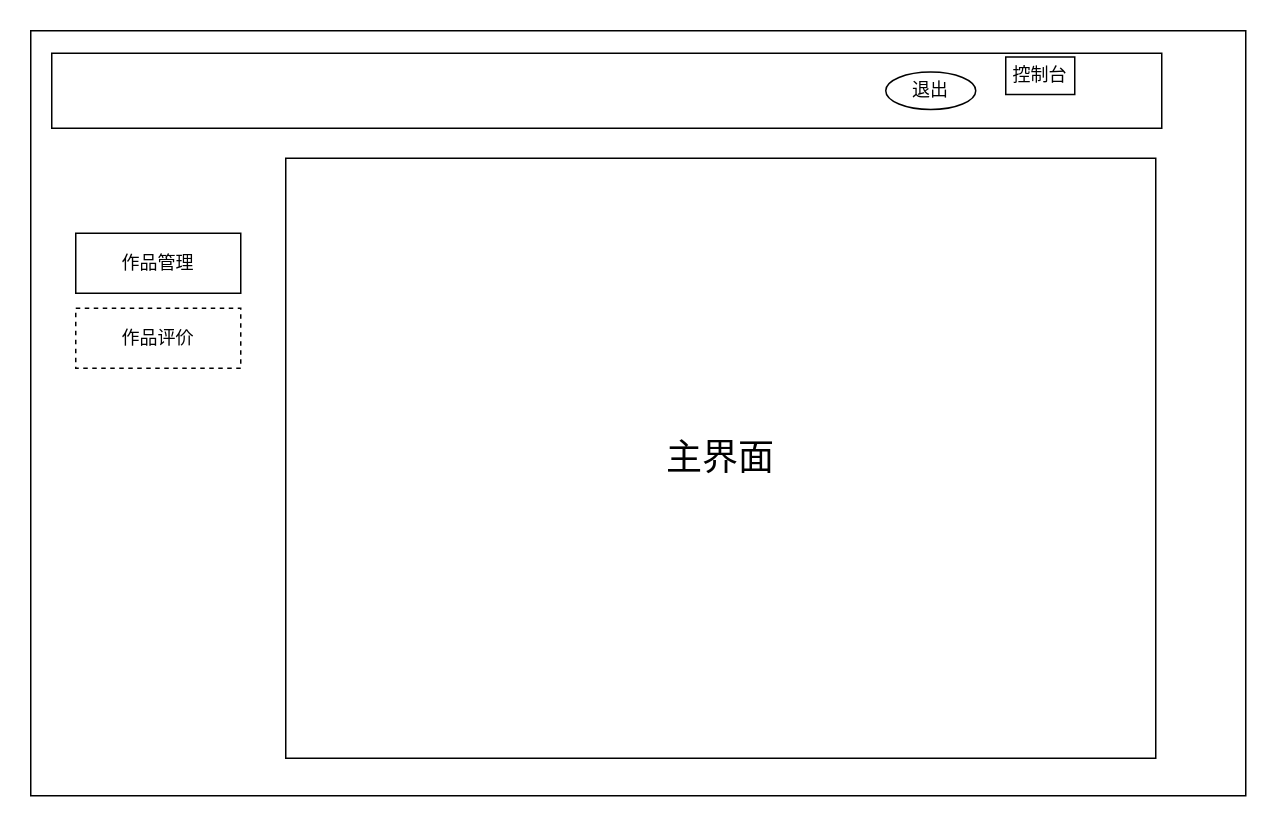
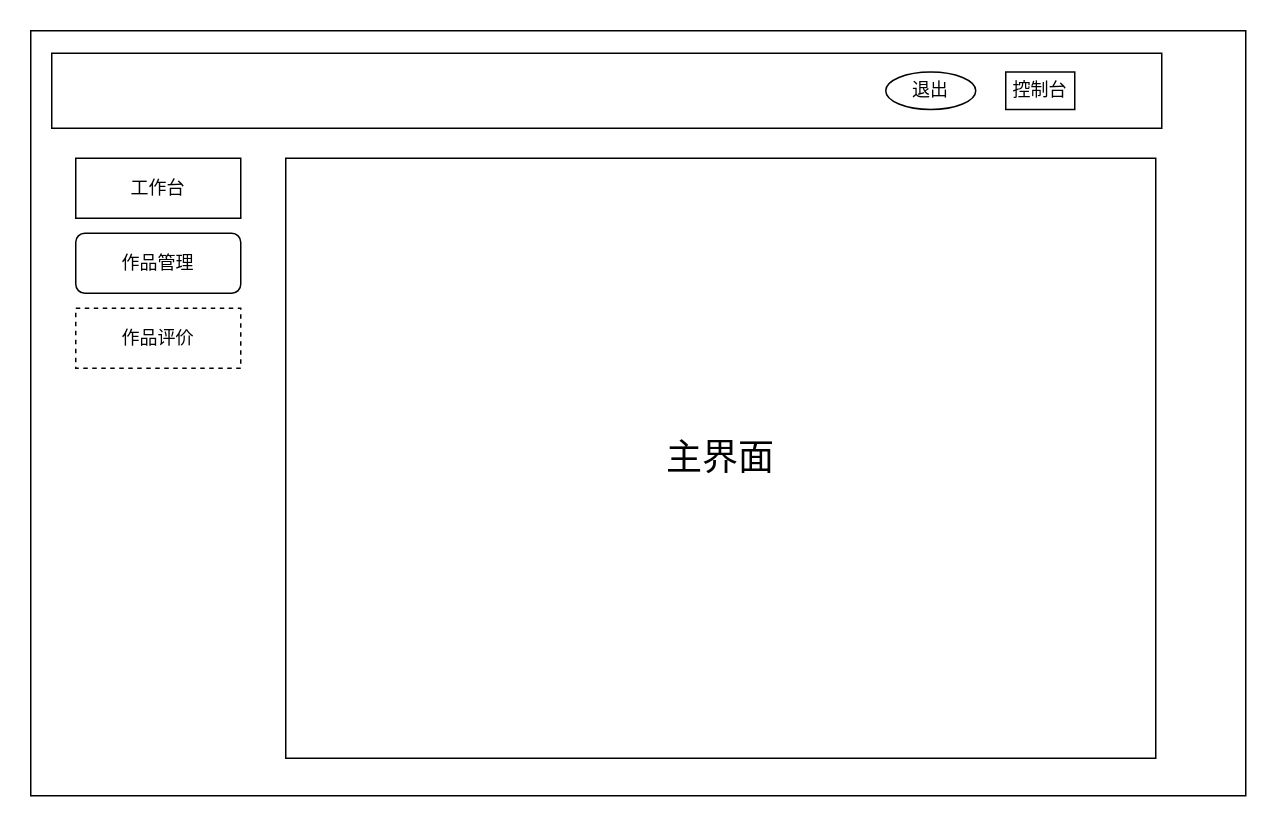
  <mxCell id="0" />
  <mxCell id="1" parent="0" />
  <mxCell id="2" value="" style="rounded=0;whiteSpace=wrap;html=1;" vertex="1" parent="1"><mxGeometry x="20" y="20" width="810" height="510" as="geometry" /></mxCell>
- <mxCell id="4" value="作品管理" style="rounded=0;whiteSpace=wrap;html=1;" vertex="1" parent="1"><mxGeometry x="50" y="155" width="110" height="40" as="geometry" /></mxCell>
+ <mxCell id="3" value="工作台" style="rounded=0;whiteSpace=wrap;html=1;" vertex="1" parent="1"><mxGeometry x="50" y="105" width="110" height="40" as="geometry" /></mxCell>
+ <mxCell id="4" value="作品管理" style="whiteSpace=wrap;html=1;rounded=1;" vertex="1" parent="1"><mxGeometry x="50" y="155" width="110" height="40" as="geometry" /></mxCell>
  <mxCell id="5" value="作品评价" style="rounded=0;whiteSpace=wrap;html=1;dashed=1;" vertex="1" parent="1"><mxGeometry x="50" y="205" width="110" height="40" as="geometry" /></mxCell>
  <mxCell id="6" value="&lt;font style=&quot;font-size: 24px;&quot;&gt;主界面&lt;/font&gt;" style="rounded=0;whiteSpace=wrap;html=1;" vertex="1" parent="1"><mxGeometry x="190" y="105" width="580" height="400" as="geometry" /></mxCell>
  <mxCell id="7" value="" style="rounded=0;whiteSpace=wrap;html=1;" vertex="1" parent="1"><mxGeometry x="34" y="35" width="740" height="50" as="geometry" /></mxCell>
  <mxCell id="8" value="退出" style="ellipse;whiteSpace=wrap;html=1;" vertex="1" parent="1"><mxGeometry x="590" y="47.5" width="60" height="25" as="geometry" /></mxCell>
- <mxCell id="9" value="控制台" style="rounded=0;whiteSpace=wrap;html=1;" vertex="1" parent="1"><mxGeometry x="670" y="37.5" width="46" height="25" as="geometry" /></mxCell>
+ <mxCell id="9" value="控制台" style="rounded=0;whiteSpace=wrap;html=1;" vertex="1" parent="1"><mxGeometry x="670" y="47.5" width="46" height="25" as="geometry" /></mxCell>
